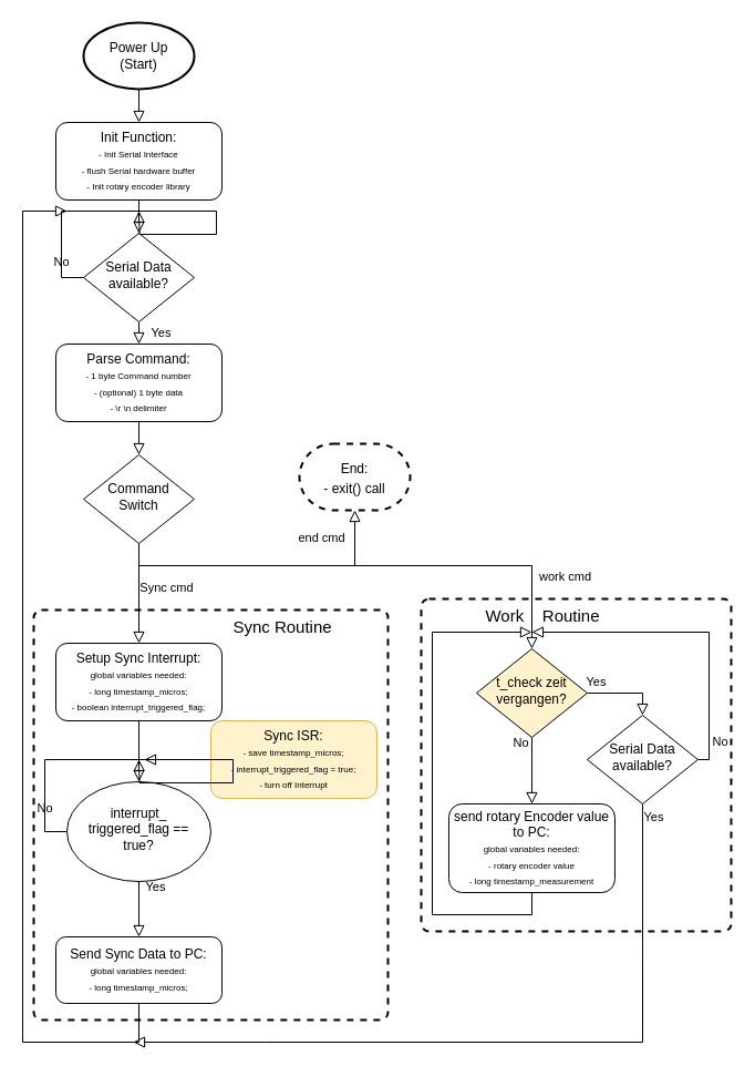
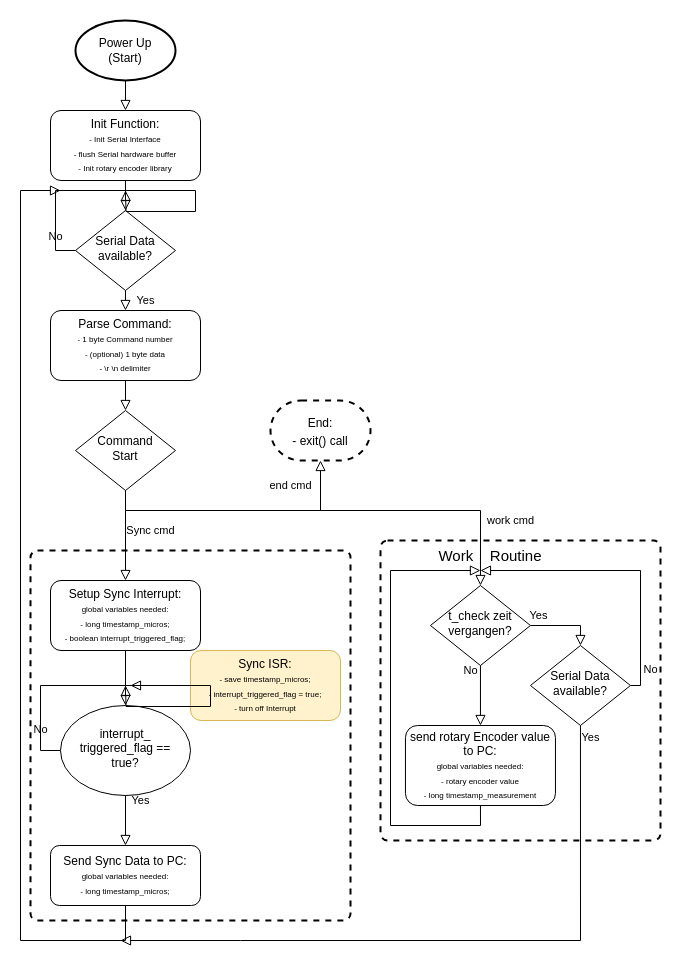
  <mxCell id="0" />
  <mxCell id="1" parent="0" />
  <mxCell id="2" value="" style="rounded=1;whiteSpace=wrap;html=1;absoluteArcSize=1;arcSize=14;strokeWidth=2;fontSize=8;dashed=1;align=right;" parent="1" vertex="1"><mxGeometry x="380" y="540" width="280" height="300" as="geometry" /></mxCell>
  <mxCell id="3" value="&lt;font style=&quot;font-size: 15px&quot;&gt;Work&amp;nbsp; &amp;nbsp; Routine&lt;/font&gt;" style="text;html=1;strokeColor=none;fillColor=none;align=center;verticalAlign=middle;whiteSpace=wrap;rounded=0;dashed=1;fontSize=8;" parent="1" vertex="1"><mxGeometry x="420" y="540" width="140" height="30" as="geometry" /></mxCell>
  <mxCell id="4" value="" style="rounded=1;whiteSpace=wrap;html=1;absoluteArcSize=1;arcSize=14;strokeWidth=2;fontSize=8;dashed=1;align=right;" parent="1" vertex="1"><mxGeometry x="30" y="550" width="320" height="370" as="geometry" /></mxCell>
  <mxCell id="5" value="Init Function:&lt;br style=&quot;font-size: 8px&quot;&gt;&lt;font style=&quot;font-size: 8px&quot;&gt;- Init Serial Interface&lt;br&gt;- flush Serial hardware buffer&lt;br&gt;- Init rotary encoder library&lt;/font&gt;" style="rounded=1;whiteSpace=wrap;html=1;fontSize=12;glass=0;strokeWidth=1;shadow=0;" parent="1" vertex="1"><mxGeometry x="50" y="110" width="150" height="70" as="geometry" /></mxCell>
  <mxCell id="6" value="" style="rounded=0;html=1;jettySize=auto;orthogonalLoop=1;fontSize=11;endArrow=block;endFill=0;endSize=8;strokeWidth=1;shadow=0;labelBackgroundColor=none;edgeStyle=orthogonalEdgeStyle;entryX=0.5;entryY=0;entryDx=0;entryDy=0;exitX=0.5;exitY=1;exitDx=0;exitDy=0;exitPerimeter=0;" parent="1" source="14" target="5" edge="1"><mxGeometry y="20" relative="1" as="geometry"><mxPoint as="offset" /><mxPoint x="125" y="70" as="sourcePoint" /><mxPoint x="135" y="390" as="targetPoint" /></mxGeometry></mxCell>
  <mxCell id="7" value="Serial Data available?" style="rhombus;whiteSpace=wrap;html=1;shadow=0;fontFamily=Helvetica;fontSize=12;align=center;strokeWidth=1;spacing=6;spacingTop=-4;" parent="1" vertex="1"><mxGeometry x="75" y="210" width="100" height="80" as="geometry" /></mxCell>
  <mxCell id="8" value="No" style="rounded=0;html=1;jettySize=auto;orthogonalLoop=1;fontSize=11;endArrow=block;endFill=0;endSize=8;strokeWidth=1;shadow=0;labelBackgroundColor=none;edgeStyle=orthogonalEdgeStyle;exitX=0;exitY=0.5;exitDx=0;exitDy=0;" parent="1" source="7" edge="1"><mxGeometry x="-0.733" y="-10" relative="1" as="geometry"><mxPoint x="-10" y="10" as="offset" /><mxPoint x="365" y="620" as="sourcePoint" /><mxPoint x="125" y="190" as="targetPoint" /></mxGeometry></mxCell>
  <mxCell id="9" value="" style="rounded=0;html=1;jettySize=auto;orthogonalLoop=1;fontSize=11;endArrow=block;endFill=0;endSize=8;strokeWidth=1;shadow=0;labelBackgroundColor=none;edgeStyle=orthogonalEdgeStyle;entryX=0.5;entryY=0;entryDx=0;entryDy=0;exitX=0.5;exitY=1;exitDx=0;exitDy=0;" parent="1" source="5" target="7" edge="1"><mxGeometry y="20" relative="1" as="geometry"><mxPoint as="offset" /><mxPoint x="135" y="60" as="sourcePoint" /><mxPoint x="135" y="100" as="targetPoint" /></mxGeometry></mxCell>
  <mxCell id="10" value="Yes" style="rounded=0;html=1;jettySize=auto;orthogonalLoop=1;fontSize=11;endArrow=block;endFill=0;endSize=8;strokeWidth=1;shadow=0;labelBackgroundColor=none;edgeStyle=orthogonalEdgeStyle;exitX=0.5;exitY=1;exitDx=0;exitDy=0;entryX=0.5;entryY=0;entryDx=0;entryDy=0;" parent="1" source="7" target="11" edge="1"><mxGeometry y="20" relative="1" as="geometry"><mxPoint as="offset" /><mxPoint x="365" y="480" as="sourcePoint" /><mxPoint x="125" y="300" as="targetPoint" /></mxGeometry></mxCell>
  <mxCell id="11" value="Parse Command:&lt;br style=&quot;font-size: 8px&quot;&gt;&lt;font style=&quot;font-size: 8px&quot;&gt;- 1 byte Command number&lt;br&gt;- (optional) 1 byte data&lt;br&gt;- \r \n delimiter&lt;/font&gt;" style="rounded=1;whiteSpace=wrap;html=1;fontSize=12;glass=0;strokeWidth=1;shadow=0;" parent="1" vertex="1"><mxGeometry x="50" y="310" width="150" height="70" as="geometry" /></mxCell>
- <mxCell id="12" value="Command&lt;br&gt;Switch" style="rhombus;whiteSpace=wrap;html=1;shadow=0;fontFamily=Helvetica;fontSize=12;align=center;strokeWidth=1;spacing=6;spacingTop=-4;" parent="1" vertex="1"><mxGeometry x="75" y="410" width="100" height="80" as="geometry" /></mxCell>
+ <mxCell id="12" value="Command&lt;br&gt;Start" style="rhombus;whiteSpace=wrap;html=1;shadow=0;fontFamily=Helvetica;fontSize=12;align=center;strokeWidth=1;spacing=6;spacingTop=-4;" parent="1" vertex="1"><mxGeometry x="75" y="410" width="100" height="80" as="geometry" /></mxCell>
  <mxCell id="13" value="" style="rounded=0;html=1;jettySize=auto;orthogonalLoop=1;fontSize=11;endArrow=block;endFill=0;endSize=8;strokeWidth=1;shadow=0;labelBackgroundColor=none;edgeStyle=orthogonalEdgeStyle;entryX=0.5;entryY=0;entryDx=0;entryDy=0;exitX=0.5;exitY=1;exitDx=0;exitDy=0;" parent="1" source="11" target="12" edge="1"><mxGeometry y="20" relative="1" as="geometry"><mxPoint as="offset" /><mxPoint x="135" y="40" as="sourcePoint" /><mxPoint x="135" y="80" as="targetPoint" /></mxGeometry></mxCell>
  <mxCell id="14" value="&lt;span style=&quot;font-size: 12px&quot;&gt;Power Up&lt;/span&gt;&lt;br style=&quot;font-size: 12px&quot;&gt;&lt;span style=&quot;font-size: 12px&quot;&gt;(Start)&lt;/span&gt;" style="strokeWidth=2;html=1;shape=mxgraph.flowchart.start_1;whiteSpace=wrap;fontSize=8;" parent="1" vertex="1"><mxGeometry x="75" y="20" width="100" height="60" as="geometry" /></mxCell>
  <mxCell id="15" value="Setup Sync Interrupt:&lt;br style=&quot;font-size: 8px&quot;&gt;&lt;font style=&quot;font-size: 8px&quot;&gt;global variables needed:&lt;br&gt;- long timestamp_micros;&lt;br&gt;- boolean interrupt_triggered_flag;&lt;br&gt;&lt;/font&gt;" style="rounded=1;whiteSpace=wrap;html=1;fontSize=12;glass=0;strokeWidth=1;shadow=0;" parent="1" vertex="1"><mxGeometry x="50" y="580" width="150" height="70" as="geometry" /></mxCell>
  <mxCell id="16" value="Sync ISR:&lt;br style=&quot;font-size: 8px&quot;&gt;&lt;font style=&quot;font-size: 8px&quot;&gt;- save timestamp_micros;&lt;br&gt;- interrupt_triggered_flag = true;&lt;br&gt;- turn off Interrupt&lt;br&gt;&lt;/font&gt;" style="rounded=1;whiteSpace=wrap;html=1;fontSize=12;glass=0;strokeWidth=1;shadow=0;fillColor=#fff2cc;strokeColor=#d6b656;" parent="1" vertex="1"><mxGeometry x="190" y="650" width="150" height="70" as="geometry" /></mxCell>
  <mxCell id="17" value="interrupt_ triggered_flag == true?" style="ellipse;whiteSpace=wrap;html=1;shadow=0;fontFamily=Helvetica;fontSize=12;align=center;strokeWidth=1;spacing=6;spacingTop=-4;" parent="1" vertex="1"><mxGeometry x="60" y="705" width="130" height="90" as="geometry" /></mxCell>
  <mxCell id="18" value="No" style="rounded=0;html=1;jettySize=auto;orthogonalLoop=1;fontSize=11;endArrow=block;endFill=0;endSize=8;strokeWidth=1;shadow=0;labelBackgroundColor=none;edgeStyle=orthogonalEdgeStyle;exitX=0;exitY=0.5;exitDx=0;exitDy=0;" parent="1" source="17" edge="1"><mxGeometry x="-0.733" y="-10" relative="1" as="geometry"><mxPoint x="-10" y="10" as="offset" /><mxPoint x="350" y="1115" as="sourcePoint" /><mxPoint x="125" y="685" as="targetPoint" /></mxGeometry></mxCell>
  <mxCell id="19" value="" style="rounded=0;html=1;jettySize=auto;orthogonalLoop=1;fontSize=11;endArrow=block;endFill=0;endSize=8;strokeWidth=1;shadow=0;labelBackgroundColor=none;edgeStyle=orthogonalEdgeStyle;entryX=0.5;entryY=0;entryDx=0;entryDy=0;exitX=0.5;exitY=1;exitDx=0;exitDy=0;" parent="1" source="15" target="17" edge="1"><mxGeometry y="20" relative="1" as="geometry"><mxPoint as="offset" /><mxPoint x="135" y="435" as="sourcePoint" /><mxPoint x="135" y="465" as="targetPoint" /></mxGeometry></mxCell>
  <mxCell id="20" value="" style="rounded=0;html=1;jettySize=auto;orthogonalLoop=1;fontSize=11;endArrow=block;endFill=0;endSize=8;strokeWidth=1;shadow=0;labelBackgroundColor=none;edgeStyle=orthogonalEdgeStyle;exitX=0;exitY=0.5;exitDx=0;exitDy=0;" parent="1" source="16" edge="1"><mxGeometry y="20" relative="1" as="geometry"><mxPoint as="offset" /><mxPoint x="135" y="660" as="sourcePoint" /><mxPoint x="130" y="685" as="targetPoint" /><Array as="points" /></mxGeometry></mxCell>
  <mxCell id="21" value="Yes" style="rounded=0;html=1;jettySize=auto;orthogonalLoop=1;fontSize=11;endArrow=block;endFill=0;endSize=8;strokeWidth=1;shadow=0;labelBackgroundColor=none;edgeStyle=orthogonalEdgeStyle;exitX=0.5;exitY=1;exitDx=0;exitDy=0;entryX=0.5;entryY=0;entryDx=0;entryDy=0;" parent="1" source="17" target="22" edge="1"><mxGeometry x="-0.8" y="15" relative="1" as="geometry"><mxPoint as="offset" /><mxPoint x="135" y="325" as="sourcePoint" /><mxPoint x="125" y="835" as="targetPoint" /></mxGeometry></mxCell>
  <mxCell id="22" value="Send Sync Data to PC:&lt;br style=&quot;font-size: 8px&quot;&gt;&lt;font style=&quot;font-size: 8px&quot;&gt;global variables needed:&lt;br&gt;- long timestamp_micros;&lt;br&gt;&lt;/font&gt;" style="rounded=1;whiteSpace=wrap;html=1;fontSize=12;glass=0;strokeWidth=1;shadow=0;" parent="1" vertex="1"><mxGeometry x="50" y="845" width="150" height="60" as="geometry" /></mxCell>
  <mxCell id="23" value="" style="rounded=0;html=1;jettySize=auto;orthogonalLoop=1;fontSize=11;endArrow=block;endFill=0;endSize=8;strokeWidth=1;shadow=0;labelBackgroundColor=none;edgeStyle=orthogonalEdgeStyle;exitX=0.5;exitY=1;exitDx=0;exitDy=0;" parent="1" source="22" edge="1"><mxGeometry y="20" relative="1" as="geometry"><mxPoint as="offset" /><mxPoint x="295" y="630" as="sourcePoint" /><mxPoint x="60" y="190" as="targetPoint" /><Array as="points"><mxPoint x="125" y="940" /><mxPoint x="20" y="940" /><mxPoint x="20" y="190" /><mxPoint x="50" y="190" /></Array></mxGeometry></mxCell>
  <mxCell id="24" value="Sync cmd" style="rounded=0;html=1;jettySize=auto;orthogonalLoop=1;fontSize=11;endArrow=block;endFill=0;endSize=8;strokeWidth=1;shadow=0;labelBackgroundColor=none;edgeStyle=orthogonalEdgeStyle;exitX=0.5;exitY=1;exitDx=0;exitDy=0;entryX=0.5;entryY=0;entryDx=0;entryDy=0;" parent="1" source="12" target="15" edge="1"><mxGeometry x="-0.111" y="25" relative="1" as="geometry"><mxPoint as="offset" /><mxPoint x="135" y="760" as="sourcePoint" /><mxPoint x="135" y="810" as="targetPoint" /></mxGeometry></mxCell>
- <mxCell id="25" value="&lt;font style=&quot;font-size: 15px&quot;&gt;Sync Routine&lt;/font&gt;" style="text;html=1;strokeColor=none;fillColor=none;align=center;verticalAlign=middle;whiteSpace=wrap;rounded=0;dashed=1;fontSize=8;" parent="1" vertex="1"><mxGeometry x="190" y="550" width="130" height="30" as="geometry" /></mxCell>
- <mxCell id="26" value="t_check zeit vergangen?" style="rhombus;whiteSpace=wrap;html=1;shadow=0;fontFamily=Helvetica;fontSize=12;align=center;strokeWidth=1;spacing=6;spacingTop=-4;fillColor=#fff2cc;" parent="1" vertex="1"><mxGeometry x="429.96" y="585" width="100" height="80" as="geometry" /></mxCell>
+ <mxCell id="26" value="t_check zeit vergangen?" style="rhombus;whiteSpace=wrap;html=1;shadow=0;fontFamily=Helvetica;fontSize=12;align=center;strokeWidth=1;spacing=6;spacingTop=-4;" parent="1" vertex="1"><mxGeometry x="429.96" y="585" width="100" height="80" as="geometry" /></mxCell>
  <mxCell id="27" value="Serial Data available?" style="rhombus;whiteSpace=wrap;html=1;shadow=0;fontFamily=Helvetica;fontSize=12;align=center;strokeWidth=1;spacing=6;spacingTop=-4;" parent="1" vertex="1"><mxGeometry x="529.96" y="645" width="100" height="80" as="geometry" /></mxCell>
  <mxCell id="28" value="No" style="rounded=0;html=1;jettySize=auto;orthogonalLoop=1;fontSize=11;endArrow=block;endFill=0;endSize=8;strokeWidth=1;shadow=0;labelBackgroundColor=none;edgeStyle=orthogonalEdgeStyle;exitX=1;exitY=0.5;exitDx=0;exitDy=0;" parent="1" source="27" edge="1"><mxGeometry x="-0.818" y="-10" relative="1" as="geometry"><mxPoint as="offset" /><mxPoint x="799.95" y="1070" as="sourcePoint" /><mxPoint x="479.96" y="570" as="targetPoint" /><Array as="points"><mxPoint x="639.96" y="685" /><mxPoint x="639.96" y="570" /></Array></mxGeometry></mxCell>
  <mxCell id="29" value="Yes" style="rounded=0;html=1;jettySize=auto;orthogonalLoop=1;fontSize=11;endArrow=block;endFill=0;endSize=8;strokeWidth=1;shadow=0;labelBackgroundColor=none;edgeStyle=orthogonalEdgeStyle;exitX=0.5;exitY=1;exitDx=0;exitDy=0;" parent="1" source="27" edge="1"><mxGeometry x="-0.964" y="10" relative="1" as="geometry"><mxPoint as="offset" /><mxPoint x="859.96" y="910" as="sourcePoint" /><mxPoint x="120" y="940" as="targetPoint" /><Array as="points"><mxPoint x="580" y="940" /><mxPoint x="240" y="940" /></Array></mxGeometry></mxCell>
  <mxCell id="30" value="Yes" style="rounded=0;html=1;jettySize=auto;orthogonalLoop=1;fontSize=11;endArrow=block;endFill=0;endSize=8;strokeWidth=1;shadow=0;labelBackgroundColor=none;edgeStyle=orthogonalEdgeStyle;exitX=1;exitY=0.5;exitDx=0;exitDy=0;entryX=0.5;entryY=0;entryDx=0;entryDy=0;" parent="1" source="26" target="27" edge="1"><mxGeometry x="-0.778" y="10" relative="1" as="geometry"><mxPoint as="offset" /><mxPoint x="590.05" y="620" as="sourcePoint" /><mxPoint x="579.96" y="600" as="targetPoint" /></mxGeometry></mxCell>
  <mxCell id="31" value="No" style="rounded=0;html=1;jettySize=auto;orthogonalLoop=1;fontSize=11;endArrow=block;endFill=0;endSize=8;strokeWidth=1;shadow=0;labelBackgroundColor=none;edgeStyle=orthogonalEdgeStyle;exitX=0.5;exitY=1;exitDx=0;exitDy=0;entryX=0.5;entryY=0;entryDx=0;entryDy=0;" parent="1" source="26" target="32" edge="1"><mxGeometry x="-0.818" y="-10" relative="1" as="geometry"><mxPoint as="offset" /><mxPoint x="599.96" y="660" as="sourcePoint" /><mxPoint x="479.96" y="720" as="targetPoint" /></mxGeometry></mxCell>
  <mxCell id="32" value="send rotary Encoder value to PC:&lt;br style=&quot;font-size: 8px&quot;&gt;&lt;font style=&quot;font-size: 8px&quot;&gt;global variables needed:&lt;br&gt;- rotary encoder value&lt;br&gt;- long timestamp_measurement&lt;br&gt;&lt;/font&gt;" style="rounded=1;whiteSpace=wrap;html=1;fontSize=12;glass=0;strokeWidth=1;shadow=0;" parent="1" vertex="1"><mxGeometry x="404.96" y="725" width="150" height="80" as="geometry" /></mxCell>
  <mxCell id="33" value="" style="rounded=0;html=1;jettySize=auto;orthogonalLoop=1;fontSize=11;endArrow=block;endFill=0;endSize=8;strokeWidth=1;shadow=0;labelBackgroundColor=none;edgeStyle=orthogonalEdgeStyle;exitX=0.5;exitY=1;exitDx=0;exitDy=0;" parent="1" source="32" edge="1"><mxGeometry y="20" relative="1" as="geometry"><mxPoint as="offset" /><mxPoint x="174.96" y="860" as="sourcePoint" /><mxPoint x="479.96" y="570" as="targetPoint" /><Array as="points"><mxPoint x="479.96" y="825" /><mxPoint x="389.96" y="825" /><mxPoint x="389.96" y="570" /></Array></mxGeometry></mxCell>
  <mxCell id="34" value="work cmd" style="rounded=0;html=1;jettySize=auto;orthogonalLoop=1;fontSize=11;endArrow=block;endFill=0;endSize=8;strokeWidth=1;shadow=0;labelBackgroundColor=none;edgeStyle=orthogonalEdgeStyle;exitX=0.5;exitY=1;exitDx=0;exitDy=0;entryX=0.5;entryY=0;entryDx=0;entryDy=0;" parent="1" source="12" target="26" edge="1"><mxGeometry x="0.711" y="30" relative="1" as="geometry"><mxPoint as="offset" /><mxPoint x="135" y="500" as="sourcePoint" /><mxPoint x="505" y="590" as="targetPoint" /><Array as="points"><mxPoint x="125" y="510" /><mxPoint x="480" y="510" /></Array></mxGeometry></mxCell>
  <mxCell id="35" value="&lt;font style=&quot;font-size: 12px&quot;&gt;End:&lt;br&gt;- exit() call&lt;br&gt;&lt;/font&gt;" style="strokeWidth=2;html=1;shape=mxgraph.flowchart.terminator;whiteSpace=wrap;dashed=1;fontSize=15;" parent="1" vertex="1"><mxGeometry x="270" y="400" width="100" height="60" as="geometry" /></mxCell>
  <mxCell id="36" value="end cmd" style="rounded=0;html=1;jettySize=auto;orthogonalLoop=1;fontSize=11;endArrow=block;endFill=0;endSize=8;strokeWidth=1;shadow=0;labelBackgroundColor=none;edgeStyle=orthogonalEdgeStyle;exitX=0.5;exitY=1;exitDx=0;exitDy=0;entryX=0.5;entryY=1;entryDx=0;entryDy=0;entryPerimeter=0;" parent="1" source="12" target="35" edge="1"><mxGeometry x="0.817" y="30" relative="1" as="geometry"><mxPoint y="1" as="offset" /><mxPoint x="135" y="500" as="sourcePoint" /><mxPoint x="320" y="480" as="targetPoint" /><Array as="points"><mxPoint x="125" y="510" /><mxPoint x="320" y="510" /></Array></mxGeometry></mxCell>
